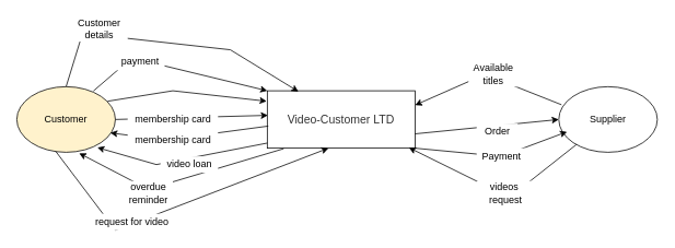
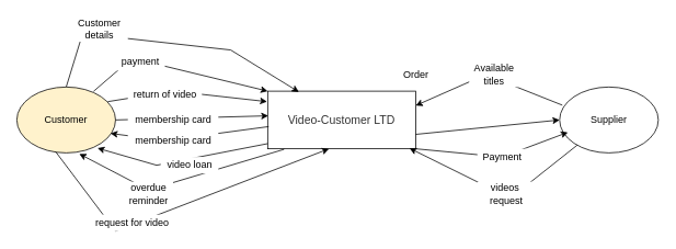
  <mxCell id="0" />
  <mxCell id="1" parent="0" />
  <mxCell id="2" value="&lt;span style=&quot;color: rgb(51 , 51 , 51) ; font-family: &amp;#34;aspira&amp;#34; , &amp;#34;helvetica&amp;#34; , &amp;#34;arial&amp;#34; , sans-serif ; font-size: 14px ; background-color: rgb(255 , 255 , 255)&quot;&gt;Video-Customer LTD&lt;/span&gt;" style="rounded=0;whiteSpace=wrap;html=1;" vertex="1" parent="1"><mxGeometry x="325" y="110" width="180" height="70" as="geometry" /></mxCell>
  <mxCell id="3" value="Customer" style="ellipse;whiteSpace=wrap;html=1;fillColor=#fff2cc;" vertex="1" parent="1"><mxGeometry x="20" y="105" width="120" height="80" as="geometry" /></mxCell>
  <mxCell id="4" value="Supplier" style="ellipse;whiteSpace=wrap;html=1;" vertex="1" parent="1"><mxGeometry x="680" y="105" width="120" height="80" as="geometry" /></mxCell>
  <mxCell id="5" value="" style="endArrow=classic;html=1;rounded=0;entryX=0.958;entryY=0.99;entryDx=0;entryDy=0;entryPerimeter=0;" edge="1" parent="1" source="4" target="2"><mxGeometry width="50" height="50" relative="1" as="geometry"><mxPoint x="560" y="250" as="sourcePoint" /><mxPoint x="470" y="180" as="targetPoint" /><Array as="points"><mxPoint x="620" y="240" /></Array></mxGeometry></mxCell>
  <mxCell id="6" value="videos&amp;nbsp;&lt;br&gt;request" style="text;html=1;align=center;verticalAlign=middle;resizable=0;points=[];autosize=1;strokeColor=none;fillColor=default;" vertex="1" parent="1"><mxGeometry x="580" y="220" width="70" height="30" as="geometry" /></mxCell>
  <mxCell id="7" value="" style="endArrow=classic;html=1;rounded=0;exitX=1;exitY=1;exitDx=0;exitDy=0;" edge="1" parent="1" source="2"><mxGeometry width="50" height="50" relative="1" as="geometry"><mxPoint x="610" y="220" as="sourcePoint" /><mxPoint x="690" y="160" as="targetPoint" /><Array as="points"><mxPoint x="610" y="190" /></Array></mxGeometry></mxCell>
  <mxCell id="8" value="Payment" style="text;html=1;align=center;verticalAlign=middle;resizable=0;points=[];autosize=1;strokeColor=none;fillColor=default;" vertex="1" parent="1"><mxGeometry x="580" y="180" width="60" height="20" as="geometry" /></mxCell>
  <mxCell id="9" value="" style="endArrow=classic;html=1;rounded=0;exitX=1;exitY=0.75;exitDx=0;exitDy=0;entryX=0;entryY=0.5;entryDx=0;entryDy=0;" edge="1" parent="1" source="2" target="4"><mxGeometry width="50" height="50" relative="1" as="geometry"><mxPoint x="570" y="170" as="sourcePoint" /><mxPoint x="620" y="120" as="targetPoint" /></mxGeometry></mxCell>
- <mxCell id="10" value="Order" style="text;html=1;align=center;verticalAlign=middle;resizable=0;points=[];autosize=1;strokeColor=none;fillColor=default;" vertex="1" parent="1"><mxGeometry x="580" y="150" width="50" height="20" as="geometry" /></mxCell>
+ <mxCell id="10" value="Order" style="text;html=1;align=center;verticalAlign=middle;resizable=0;points=[];autosize=1;strokeColor=none;fillColor=default;" vertex="1" parent="1"><mxGeometry x="480" y="80" width="50" height="20" as="geometry" /></mxCell>
  <mxCell id="11" value="" style="endArrow=classic;html=1;rounded=0;entryX=1;entryY=0.25;entryDx=0;entryDy=0;exitX=0.027;exitY=0.275;exitDx=0;exitDy=0;exitPerimeter=0;" edge="1" parent="1" source="4" target="2"><mxGeometry width="50" height="50" relative="1" as="geometry"><mxPoint x="530" y="130" as="sourcePoint" /><mxPoint x="580" y="80" as="targetPoint" /><Array as="points"><mxPoint x="590" y="90" /></Array></mxGeometry></mxCell>
  <mxCell id="12" value="Available&lt;br&gt;titles" style="text;html=1;align=center;verticalAlign=middle;resizable=0;points=[];autosize=1;strokeColor=none;fillColor=default;" vertex="1" parent="1"><mxGeometry x="570" y="75" width="60" height="30" as="geometry" /></mxCell>
  <mxCell id="13" value="" style="endArrow=classic;html=1;rounded=0;entryX=-0.004;entryY=0.182;entryDx=0;entryDy=0;entryPerimeter=0;exitX=0.921;exitY=0.222;exitDx=0;exitDy=0;exitPerimeter=0;" edge="1" parent="1" source="3" target="2"><mxGeometry width="50" height="50" relative="1" as="geometry"><mxPoint x="140" y="130" as="sourcePoint" /><mxPoint x="250" y="160" as="targetPoint" /><Array as="points"><mxPoint x="210" y="110" /></Array></mxGeometry></mxCell>
  <mxCell id="14" value="" style="endArrow=classic;html=1;rounded=0;exitX=1;exitY=0.5;exitDx=0;exitDy=0;entryX=0.004;entryY=0.428;entryDx=0;entryDy=0;entryPerimeter=0;" edge="1" parent="1" source="3" target="2"><mxGeometry width="50" height="50" relative="1" as="geometry"><mxPoint x="200" y="210" as="sourcePoint" /><mxPoint x="250" y="160" as="targetPoint" /></mxGeometry></mxCell>
  <mxCell id="15" value="" style="endArrow=classic;html=1;rounded=0;exitX=0.777;exitY=0.066;exitDx=0;exitDy=0;exitPerimeter=0;entryX=0;entryY=0;entryDx=0;entryDy=0;" edge="1" parent="1" source="3" target="2"><mxGeometry width="50" height="50" relative="1" as="geometry"><mxPoint x="200" y="210" as="sourcePoint" /><mxPoint x="250" y="160" as="targetPoint" /><Array as="points"><mxPoint x="160" y="70" /></Array></mxGeometry></mxCell>
  <mxCell id="16" value="" style="endArrow=classic;html=1;rounded=0;exitX=0.5;exitY=0;exitDx=0;exitDy=0;entryX=0.211;entryY=0.014;entryDx=0;entryDy=0;entryPerimeter=0;" edge="1" parent="1" source="3" target="2"><mxGeometry width="50" height="50" relative="1" as="geometry"><mxPoint x="200" y="210" as="sourcePoint" /><mxPoint x="250" y="160" as="targetPoint" /><Array as="points"><mxPoint x="100" y="40" /><mxPoint x="280" y="60" /></Array></mxGeometry></mxCell>
  <mxCell id="17" value="" style="endArrow=classic;html=1;rounded=0;exitX=0.392;exitY=0.98;exitDx=0;exitDy=0;exitPerimeter=0;entryX=0.414;entryY=1;entryDx=0;entryDy=0;entryPerimeter=0;" edge="1" parent="1" source="3" target="2"><mxGeometry width="50" height="50" relative="1" as="geometry"><mxPoint x="200" y="210" as="sourcePoint" /><mxPoint x="250" y="160" as="targetPoint" /><Array as="points"><mxPoint x="140" y="280" /></Array></mxGeometry></mxCell>
  <mxCell id="18" value="" style="endArrow=classic;html=1;rounded=0;exitX=0.007;exitY=0.615;exitDx=0;exitDy=0;entryX=0.949;entryY=0.704;entryDx=0;entryDy=0;entryPerimeter=0;exitPerimeter=0;" edge="1" parent="1" source="2" target="3"><mxGeometry width="50" height="50" relative="1" as="geometry"><mxPoint x="200" y="210" as="sourcePoint" /><mxPoint x="250" y="160" as="targetPoint" /><Array as="points"><mxPoint x="200" y="170" /></Array></mxGeometry></mxCell>
  <mxCell id="19" value="" style="endArrow=classic;html=1;rounded=0;exitX=0;exitY=0.911;exitDx=0;exitDy=0;exitPerimeter=0;entryX=0.817;entryY=0.928;entryDx=0;entryDy=0;entryPerimeter=0;" edge="1" parent="1" source="2" target="3"><mxGeometry width="50" height="50" relative="1" as="geometry"><mxPoint x="200" y="210" as="sourcePoint" /><mxPoint x="250" y="160" as="targetPoint" /><Array as="points"><mxPoint x="190" y="200" /></Array></mxGeometry></mxCell>
  <mxCell id="20" value="" style="endArrow=classic;html=1;rounded=0;exitX=0.111;exitY=1.009;exitDx=0;exitDy=0;exitPerimeter=0;entryX=0.633;entryY=1.015;entryDx=0;entryDy=0;entryPerimeter=0;" edge="1" parent="1" source="2" target="3"><mxGeometry width="50" height="50" relative="1" as="geometry"><mxPoint x="200" y="210" as="sourcePoint" /><mxPoint x="250" y="160" as="targetPoint" /><Array as="points"><mxPoint x="180" y="230" /></Array></mxGeometry></mxCell>
  <mxCell id="21" value="payment&lt;br&gt;" style="text;html=1;align=center;verticalAlign=middle;resizable=0;points=[];autosize=1;fillColor=default;" vertex="1" parent="1"><mxGeometry x="140" y="65" width="60" height="20" as="geometry" /></mxCell>
  <mxCell id="22" value="Customer&lt;br&gt;details" style="text;html=1;align=center;verticalAlign=middle;resizable=0;points=[];autosize=1;strokeColor=none;fillColor=default;" vertex="1" parent="1"><mxGeometry x="85" y="20" width="70" height="30" as="geometry" /></mxCell>
+ <mxCell id="23" value="return of video" style="text;html=1;align=center;verticalAlign=middle;resizable=0;points=[];autosize=1;strokeColor=none;fillColor=default;" vertex="1" parent="1"><mxGeometry x="155" y="105" width="90" height="20" as="geometry" /></mxCell>
  <mxCell id="24" value="membership card&lt;br&gt;" style="text;html=1;align=center;verticalAlign=middle;resizable=0;points=[];autosize=1;strokeColor=none;fillColor=default;" vertex="1" parent="1"><mxGeometry x="155" y="135" width="110" height="20" as="geometry" /></mxCell>
  <mxCell id="25" value="membership card&lt;br&gt;" style="text;html=1;align=center;verticalAlign=middle;resizable=0;points=[];autosize=1;strokeColor=none;fillColor=default;" vertex="1" parent="1"><mxGeometry x="155" y="160" width="110" height="20" as="geometry" /></mxCell>
  <mxCell id="26" value="video loan&lt;br&gt;" style="text;html=1;align=center;verticalAlign=middle;resizable=0;points=[];autosize=1;strokeColor=none;fillColor=default;" vertex="1" parent="1"><mxGeometry x="195" y="190" width="70" height="20" as="geometry" /></mxCell>
  <mxCell id="27" value="overdue&lt;br&gt;reminder" style="text;html=1;align=center;verticalAlign=middle;resizable=0;points=[];autosize=1;strokeColor=none;fillColor=default;" vertex="1" parent="1"><mxGeometry x="150" y="220" width="60" height="30" as="geometry" /></mxCell>
  <mxCell id="28" value="request for video&lt;br&gt;" style="text;html=1;align=center;verticalAlign=middle;resizable=0;points=[];autosize=1;strokeColor=none;fillColor=default;" vertex="1" parent="1"><mxGeometry x="110" y="260" width="100" height="20" as="geometry" /></mxCell>
